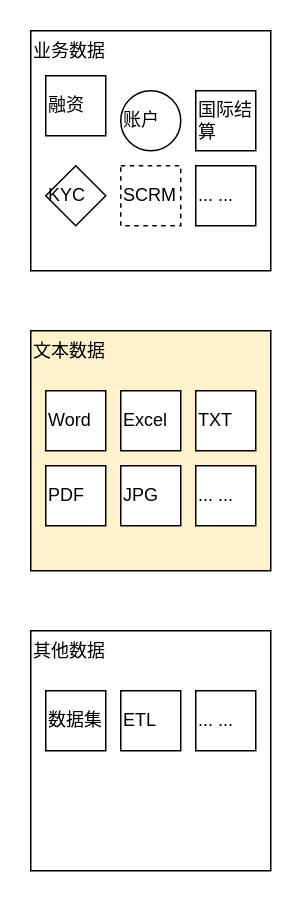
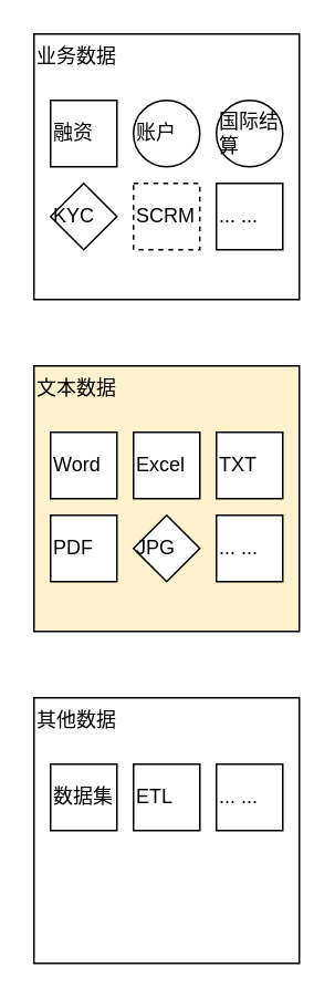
  <mxCell id="0" />
  <mxCell id="1" parent="0" />
  <mxCell id="2" value="业务数据" style="rounded=0;whiteSpace=wrap;html=1;horizontal=1;align=left;verticalAlign=top;" vertex="1" diagramName="Rectangle" diagramCategory="general" parent="1"><mxGeometry x="20" y="20" width="160" height="160" as="geometry" /></mxCell>
- <mxCell id="3" value="融资" style="rounded=0;whiteSpace=wrap;html=1;align=left;" vertex="1" diagramName="Rectangle" diagramCategory="general" parent="1"><mxGeometry x="30" y="50" width="40" height="40" as="geometry" /></mxCell>
+ <mxCell id="3" value="融资" style="rounded=0;whiteSpace=wrap;html=1;align=left;" vertex="1" diagramName="Rectangle" diagramCategory="general" parent="1"><mxGeometry x="30" y="60" width="40" height="40" as="geometry" /></mxCell>
  <mxCell id="4" value="账户" style="ellipse;whiteSpace=wrap;html=1;align=left;" vertex="1" diagramName="Rectangle" diagramCategory="general" parent="1"><mxGeometry x="80" y="60" width="40" height="40" as="geometry" /></mxCell>
- <mxCell id="5" value="国际结算" style="rounded=0;whiteSpace=wrap;html=1;align=left;" vertex="1" diagramName="Rectangle" diagramCategory="general" parent="1"><mxGeometry x="130" y="60" width="40" height="40" as="geometry" /></mxCell>
+ <mxCell id="5" value="国际结算" style="ellipse;whiteSpace=wrap;html=1;align=left;" vertex="1" diagramName="Rectangle" diagramCategory="general" parent="1"><mxGeometry x="130" y="60" width="40" height="40" as="geometry" /></mxCell>
  <mxCell id="6" value="KYC" style="rhombus;whiteSpace=wrap;html=1;align=left;" vertex="1" diagramName="Rectangle" diagramCategory="general" parent="1"><mxGeometry x="30" y="110" width="40" height="40" as="geometry" /></mxCell>
  <mxCell id="7" value="SCRM" style="rounded=0;whiteSpace=wrap;html=1;align=left;dashed=1;" vertex="1" diagramName="Rectangle" diagramCategory="general" parent="1"><mxGeometry x="80" y="110" width="40" height="40" as="geometry" /></mxCell>
  <mxCell id="8" value="文本数据" style="rounded=0;whiteSpace=wrap;html=1;horizontal=1;align=left;verticalAlign=top;fillColor=#fff2cc;" vertex="1" diagramName="Rectangle" diagramCategory="general" parent="1"><mxGeometry x="20" y="220" width="160" height="160" as="geometry" /></mxCell>
  <mxCell id="9" value="Word" style="rounded=0;whiteSpace=wrap;html=1;align=left;" vertex="1" diagramName="Rectangle" diagramCategory="general" parent="1"><mxGeometry x="30" y="260" width="40" height="40" as="geometry" /></mxCell>
  <mxCell id="10" value="Excel" style="rounded=0;whiteSpace=wrap;html=1;align=left;" vertex="1" diagramName="Rectangle" diagramCategory="general" parent="1"><mxGeometry x="80" y="260" width="40" height="40" as="geometry" /></mxCell>
  <mxCell id="11" value="TXT" style="rounded=0;whiteSpace=wrap;html=1;align=left;" vertex="1" diagramName="Rectangle" diagramCategory="general" parent="1"><mxGeometry x="130" y="260" width="40" height="40" as="geometry" /></mxCell>
  <mxCell id="12" value="PDF" style="rounded=0;whiteSpace=wrap;html=1;align=left;" vertex="1" diagramName="Rectangle" diagramCategory="general" parent="1"><mxGeometry x="30" y="310" width="40" height="40" as="geometry" /></mxCell>
- <mxCell id="13" value="JPG" style="rounded=0;whiteSpace=wrap;html=1;align=left;" vertex="1" diagramName="Rectangle" diagramCategory="general" parent="1"><mxGeometry x="80" y="310" width="40" height="40" as="geometry" /></mxCell>
+ <mxCell id="13" value="JPG" style="rhombus;whiteSpace=wrap;html=1;align=left;" vertex="1" diagramName="Rectangle" diagramCategory="general" parent="1"><mxGeometry x="80" y="310" width="40" height="40" as="geometry" /></mxCell>
  <mxCell id="14" value="... ..." style="rounded=0;whiteSpace=wrap;html=1;align=left;" vertex="1" diagramName="Rectangle" diagramCategory="general" parent="1"><mxGeometry x="130" y="110" width="40" height="40" as="geometry" /></mxCell>
  <mxCell id="15" value="... ..." style="rounded=0;whiteSpace=wrap;html=1;align=left;" vertex="1" diagramName="Rectangle" diagramCategory="general" parent="1"><mxGeometry x="130" y="310" width="40" height="40" as="geometry" /></mxCell>
  <mxCell id="16" value="其他数据" style="rounded=0;whiteSpace=wrap;html=1;horizontal=1;align=left;verticalAlign=top;" vertex="1" diagramName="Rectangle" diagramCategory="general" parent="1"><mxGeometry x="20" y="420" width="160" height="160" as="geometry" /></mxCell>
  <mxCell id="17" value="数据集" style="rounded=0;whiteSpace=wrap;html=1;align=left;" vertex="1" diagramName="Rectangle" diagramCategory="general" parent="1"><mxGeometry x="30" y="460" width="40" height="40" as="geometry" /></mxCell>
  <mxCell id="18" value="ETL" style="rounded=0;whiteSpace=wrap;html=1;align=left;" vertex="1" diagramName="Rectangle" diagramCategory="general" parent="1"><mxGeometry x="80" y="460" width="40" height="40" as="geometry" /></mxCell>
  <mxCell id="19" value="... ..." style="rounded=0;whiteSpace=wrap;html=1;align=left;" vertex="1" diagramName="Rectangle" diagramCategory="general" parent="1"><mxGeometry x="130" y="460" width="40" height="40" as="geometry" /></mxCell>
